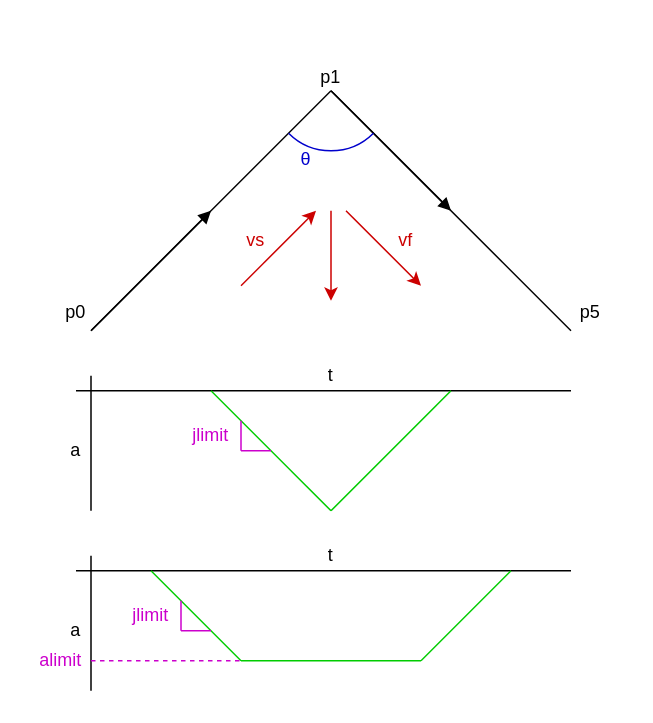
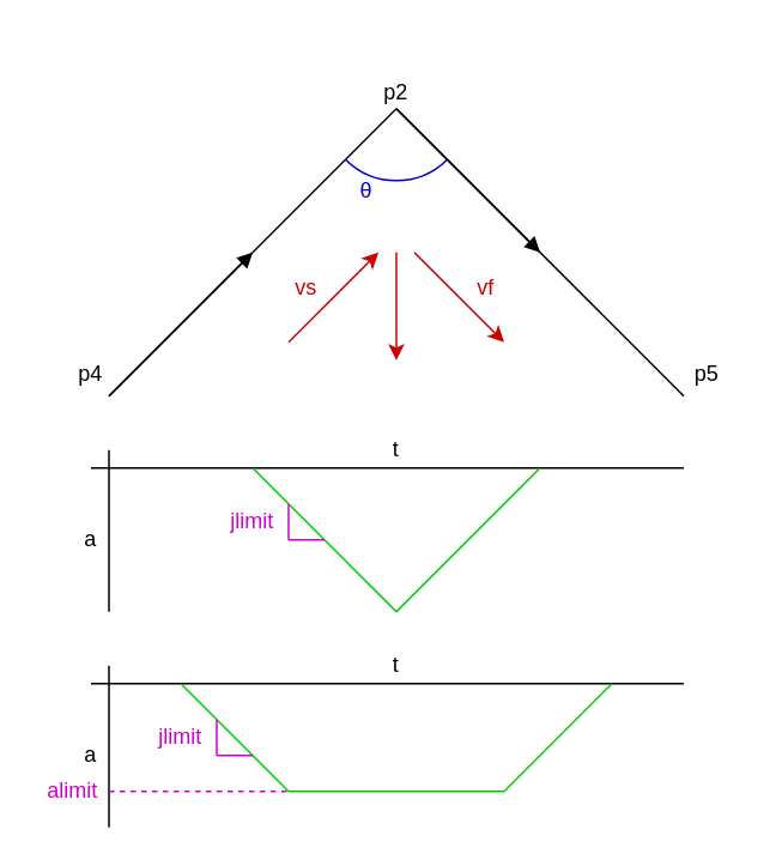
  <mxCell id="0" />
  <mxCell id="1" parent="0" />
  <mxCell id="2" value="" style="endArrow=none;html=1;" edge="1" parent="1"><mxGeometry width="50" height="50" relative="1" as="geometry"><mxPoint x="60" y="220" as="sourcePoint" /><mxPoint x="220" y="60" as="targetPoint" /></mxGeometry></mxCell>
  <mxCell id="3" value="" style="endArrow=block;html=1;endFill=1;" edge="1" parent="1"><mxGeometry width="50" height="50" relative="1" as="geometry"><mxPoint x="60" y="220" as="sourcePoint" /><mxPoint x="140" y="140" as="targetPoint" /></mxGeometry></mxCell>
  <mxCell id="4" value="" style="endArrow=none;html=1;" edge="1" parent="1"><mxGeometry width="50" height="50" relative="1" as="geometry"><mxPoint x="380" y="220" as="sourcePoint" /><mxPoint x="220" y="60" as="targetPoint" /></mxGeometry></mxCell>
  <mxCell id="5" value="" style="endArrow=block;html=1;endFill=1;" edge="1" parent="1"><mxGeometry width="50" height="50" relative="1" as="geometry"><mxPoint x="220" y="60" as="sourcePoint" /><mxPoint x="300" y="140" as="targetPoint" /></mxGeometry></mxCell>
  <mxCell id="6" value="" style="endArrow=classic;html=1;fillColor=#f8cecc;strokeColor=#CC0000;" edge="1" parent="1"><mxGeometry width="50" height="50" relative="1" as="geometry"><mxPoint x="220" y="140" as="sourcePoint" /><mxPoint x="220" y="200" as="targetPoint" /></mxGeometry></mxCell>
  <mxCell id="7" value="" style="verticalLabelPosition=bottom;verticalAlign=top;html=1;shape=mxgraph.basic.arc;startAngle=0.375;endAngle=0.625;fillColor=#dae8fc;strokeColor=#0000CC;fontColor=#0000CC;" vertex="1" parent="1"><mxGeometry x="180" y="20" width="80" height="80" as="geometry" /></mxCell>
  <mxCell id="8" value="θ" style="text;html=1;align=center;verticalAlign=middle;fontColor=#0000CC;" vertex="1" parent="1"><mxGeometry x="188" y="96" width="30" height="20" as="geometry" /></mxCell>
- <mxCell id="9" value="&lt;font color=&quot;#000000&quot;&gt;p0&lt;/font&gt;" style="text;html=1;strokeColor=none;fillColor=none;align=center;verticalAlign=middle;whiteSpace=wrap;rounded=0;fontColor=#0000CC;" vertex="1" parent="1"><mxGeometry x="29.5" y="198" width="40" height="20" as="geometry" /></mxCell>
- <mxCell id="10" value="&lt;font color=&quot;#000000&quot;&gt;p1&lt;/font&gt;" style="text;html=1;strokeColor=none;fillColor=none;align=center;verticalAlign=middle;whiteSpace=wrap;rounded=0;fontColor=#0000CC;" vertex="1" parent="1"><mxGeometry x="200" y="40.5" width="40" height="20" as="geometry" /></mxCell>
+ <mxCell id="9" value="&lt;font color=&quot;#000000&quot;&gt;p4&lt;/font&gt;" style="text;html=1;strokeColor=none;fillColor=none;align=center;verticalAlign=middle;whiteSpace=wrap;rounded=0;fontColor=#0000CC;" vertex="1" parent="1"><mxGeometry x="29.5" y="198" width="40" height="20" as="geometry" /></mxCell>
+ <mxCell id="10" value="&lt;font color=&quot;#000000&quot;&gt;p2&lt;/font&gt;" style="text;html=1;strokeColor=none;fillColor=none;align=center;verticalAlign=middle;whiteSpace=wrap;rounded=0;fontColor=#0000CC;" vertex="1" parent="1"><mxGeometry x="200" y="40.5" width="40" height="20" as="geometry" /></mxCell>
  <mxCell id="11" value="&lt;font color=&quot;#000000&quot;&gt;p5&lt;/font&gt;" style="text;html=1;strokeColor=none;fillColor=none;align=center;verticalAlign=middle;whiteSpace=wrap;rounded=0;fontColor=#0000CC;" vertex="1" parent="1"><mxGeometry x="372.5" y="198" width="40" height="20" as="geometry" /></mxCell>
  <mxCell id="12" value="" style="endArrow=classic;html=1;fillColor=#f8cecc;strokeColor=#CC0000;" edge="1" parent="1"><mxGeometry width="50" height="50" relative="1" as="geometry"><mxPoint x="160" y="190" as="sourcePoint" /><mxPoint x="210" y="140" as="targetPoint" /></mxGeometry></mxCell>
  <mxCell id="13" value="" style="endArrow=classic;html=1;fillColor=#f8cecc;strokeColor=#CC0000;" edge="1" parent="1"><mxGeometry width="50" height="50" relative="1" as="geometry"><mxPoint x="230" y="140" as="sourcePoint" /><mxPoint x="280" y="190" as="targetPoint" /></mxGeometry></mxCell>
  <mxCell id="14" value="&lt;font color=&quot;#cc0000&quot;&gt;vs&lt;/font&gt;" style="text;html=1;strokeColor=none;fillColor=none;align=center;verticalAlign=middle;whiteSpace=wrap;rounded=0;fontColor=#0000CC;" vertex="1" parent="1"><mxGeometry x="150" y="150" width="40" height="20" as="geometry" /></mxCell>
  <mxCell id="15" value="&lt;font color=&quot;#cc0000&quot;&gt;vf&lt;/font&gt;" style="text;html=1;strokeColor=none;fillColor=none;align=center;verticalAlign=middle;whiteSpace=wrap;rounded=0;fontColor=#0000CC;" vertex="1" parent="1"><mxGeometry x="250" y="150" width="40" height="20" as="geometry" /></mxCell>
  <mxCell id="16" value="" style="endArrow=none;html=1;strokeColor=#000000;fontColor=#0000CC;" edge="1" parent="1"><mxGeometry width="50" height="50" relative="1" as="geometry"><mxPoint x="380" y="260" as="sourcePoint" /><mxPoint x="50" y="260" as="targetPoint" /></mxGeometry></mxCell>
  <mxCell id="17" value="" style="endArrow=none;html=1;strokeColor=#000000;fontColor=#0000CC;" edge="1" parent="1"><mxGeometry width="50" height="50" relative="1" as="geometry"><mxPoint x="60" y="250" as="sourcePoint" /><mxPoint x="60" y="340" as="targetPoint" /></mxGeometry></mxCell>
  <mxCell id="18" value="&lt;font color=&quot;#000000&quot;&gt;t&lt;/font&gt;" style="text;html=1;strokeColor=none;fillColor=none;align=center;verticalAlign=middle;whiteSpace=wrap;rounded=0;fontColor=#0000CC;" vertex="1" parent="1"><mxGeometry x="200" y="240" width="40" height="20" as="geometry" /></mxCell>
  <mxCell id="19" value="&lt;font color=&quot;#000000&quot;&gt;a&lt;/font&gt;" style="text;html=1;strokeColor=none;fillColor=none;align=center;verticalAlign=middle;whiteSpace=wrap;rounded=0;fontColor=#0000CC;" vertex="1" parent="1"><mxGeometry x="30" y="290" width="40" height="20" as="geometry" /></mxCell>
  <mxCell id="20" value="" style="endArrow=none;html=1;strokeColor=#00CC00;fontColor=#0000CC;" edge="1" parent="1"><mxGeometry width="50" height="50" relative="1" as="geometry"><mxPoint x="220" y="340" as="sourcePoint" /><mxPoint x="140" y="260" as="targetPoint" /></mxGeometry></mxCell>
  <mxCell id="21" value="" style="endArrow=none;html=1;strokeColor=#00CC00;fontColor=#0000CC;" edge="1" parent="1"><mxGeometry width="50" height="50" relative="1" as="geometry"><mxPoint x="300" y="260" as="sourcePoint" /><mxPoint x="220" y="340" as="targetPoint" /></mxGeometry></mxCell>
  <mxCell id="22" value="" style="endArrow=none;html=1;strokeColor=#000000;fontColor=#0000CC;" edge="1" parent="1"><mxGeometry width="50" height="50" relative="1" as="geometry"><mxPoint x="380" y="380" as="sourcePoint" /><mxPoint x="50" y="380" as="targetPoint" /></mxGeometry></mxCell>
  <mxCell id="23" value="" style="endArrow=none;html=1;strokeColor=#000000;fontColor=#0000CC;" edge="1" parent="1"><mxGeometry width="50" height="50" relative="1" as="geometry"><mxPoint x="60" y="370" as="sourcePoint" /><mxPoint x="60" y="460" as="targetPoint" /></mxGeometry></mxCell>
  <mxCell id="24" value="&lt;font color=&quot;#000000&quot;&gt;a&lt;/font&gt;" style="text;html=1;strokeColor=none;fillColor=none;align=center;verticalAlign=middle;whiteSpace=wrap;rounded=0;fontColor=#0000CC;" vertex="1" parent="1"><mxGeometry x="30" y="410" width="40" height="20" as="geometry" /></mxCell>
  <mxCell id="25" value="" style="endArrow=none;html=1;strokeColor=#00CC00;fontColor=#0000CC;" edge="1" parent="1"><mxGeometry width="50" height="50" relative="1" as="geometry"><mxPoint x="160" y="440" as="sourcePoint" /><mxPoint x="100" y="380" as="targetPoint" /></mxGeometry></mxCell>
  <mxCell id="26" value="" style="endArrow=none;html=1;strokeColor=#00CC00;fontColor=#0000CC;" edge="1" parent="1"><mxGeometry width="50" height="50" relative="1" as="geometry"><mxPoint x="340" y="380" as="sourcePoint" /><mxPoint x="280" y="440" as="targetPoint" /></mxGeometry></mxCell>
  <mxCell id="27" value="" style="endArrow=none;html=1;strokeColor=#00CC00;fontColor=#0000CC;" edge="1" parent="1"><mxGeometry width="50" height="50" relative="1" as="geometry"><mxPoint x="160" y="440" as="sourcePoint" /><mxPoint x="280" y="440" as="targetPoint" /></mxGeometry></mxCell>
  <mxCell id="28" value="" style="endArrow=none;dashed=1;html=1;strokeColor=#CC00CC;fontColor=#CC00CC;" edge="1" parent="1"><mxGeometry width="50" height="50" relative="1" as="geometry"><mxPoint x="60" y="440" as="sourcePoint" /><mxPoint x="160" y="440" as="targetPoint" /></mxGeometry></mxCell>
  <mxCell id="29" value="&lt;font&gt;alimit&lt;/font&gt;" style="text;html=1;strokeColor=none;fillColor=none;align=center;verticalAlign=middle;whiteSpace=wrap;rounded=0;fontColor=#CC00CC;" vertex="1" parent="1"><mxGeometry x="20" y="430" width="40" height="20" as="geometry" /></mxCell>
  <mxCell id="30" value="&lt;font color=&quot;#000000&quot;&gt;t&lt;/font&gt;" style="text;html=1;strokeColor=none;fillColor=none;align=center;verticalAlign=middle;whiteSpace=wrap;rounded=0;fontColor=#0000CC;" vertex="1" parent="1"><mxGeometry x="200" y="360" width="40" height="20" as="geometry" /></mxCell>
  <mxCell id="31" value="" style="endArrow=none;html=1;strokeColor=#CC00CC;fontColor=#0000CC;" edge="1" parent="1"><mxGeometry width="50" height="50" relative="1" as="geometry"><mxPoint x="160" y="300" as="sourcePoint" /><mxPoint x="160" y="280" as="targetPoint" /></mxGeometry></mxCell>
  <mxCell id="32" value="" style="endArrow=none;html=1;strokeColor=#CC00CC;fontColor=#0000CC;" edge="1" parent="1"><mxGeometry width="50" height="50" relative="1" as="geometry"><mxPoint x="160" y="300" as="sourcePoint" /><mxPoint x="180" y="300" as="targetPoint" /></mxGeometry></mxCell>
  <mxCell id="33" value="&lt;font&gt;jlimit&lt;/font&gt;" style="text;html=1;strokeColor=none;fillColor=none;align=center;verticalAlign=middle;whiteSpace=wrap;rounded=0;fontColor=#CC00CC;" vertex="1" parent="1"><mxGeometry x="120" y="280" width="40" height="20" as="geometry" /></mxCell>
  <mxCell id="34" value="" style="endArrow=none;html=1;strokeColor=#CC00CC;fontColor=#0000CC;" edge="1" parent="1"><mxGeometry width="50" height="50" relative="1" as="geometry"><mxPoint x="120" y="420" as="sourcePoint" /><mxPoint x="120" y="400" as="targetPoint" /></mxGeometry></mxCell>
  <mxCell id="35" value="" style="endArrow=none;html=1;strokeColor=#CC00CC;fontColor=#0000CC;" edge="1" parent="1"><mxGeometry width="50" height="50" relative="1" as="geometry"><mxPoint x="120" y="420" as="sourcePoint" /><mxPoint x="140" y="420" as="targetPoint" /></mxGeometry></mxCell>
  <mxCell id="36" value="&lt;font&gt;jlimit&lt;/font&gt;" style="text;html=1;strokeColor=none;fillColor=none;align=center;verticalAlign=middle;whiteSpace=wrap;rounded=0;fontColor=#CC00CC;" vertex="1" parent="1"><mxGeometry x="80" y="400" width="40" height="20" as="geometry" /></mxCell>
